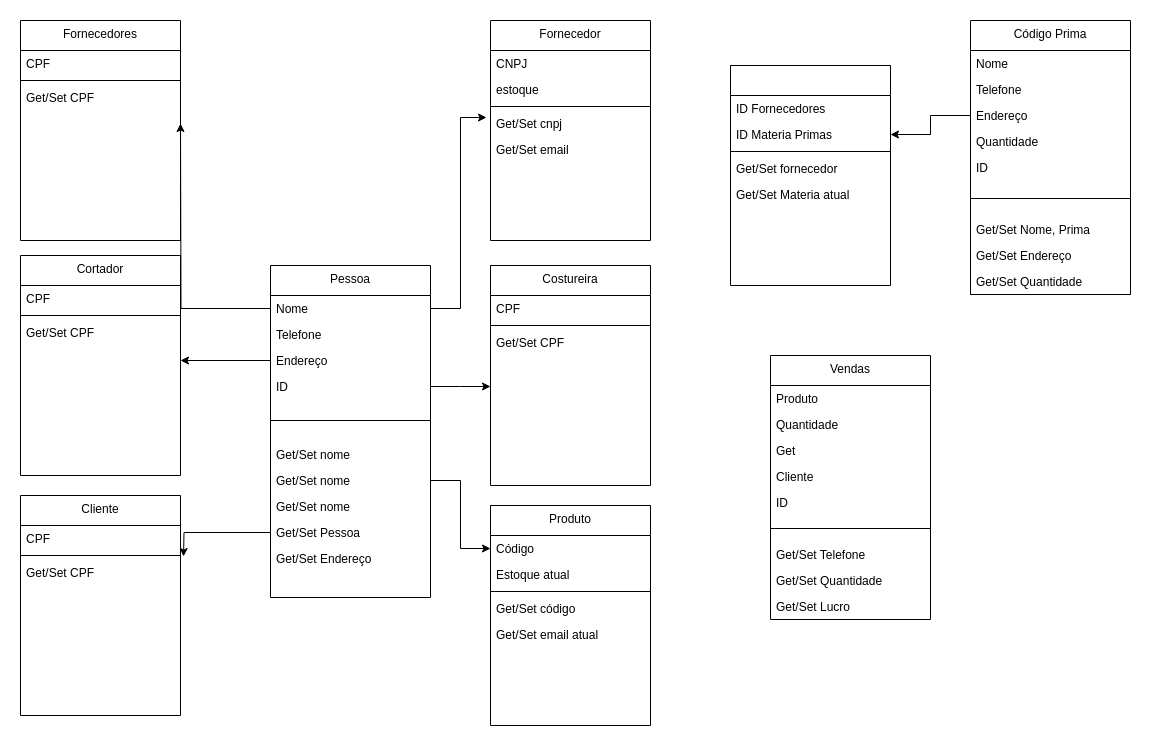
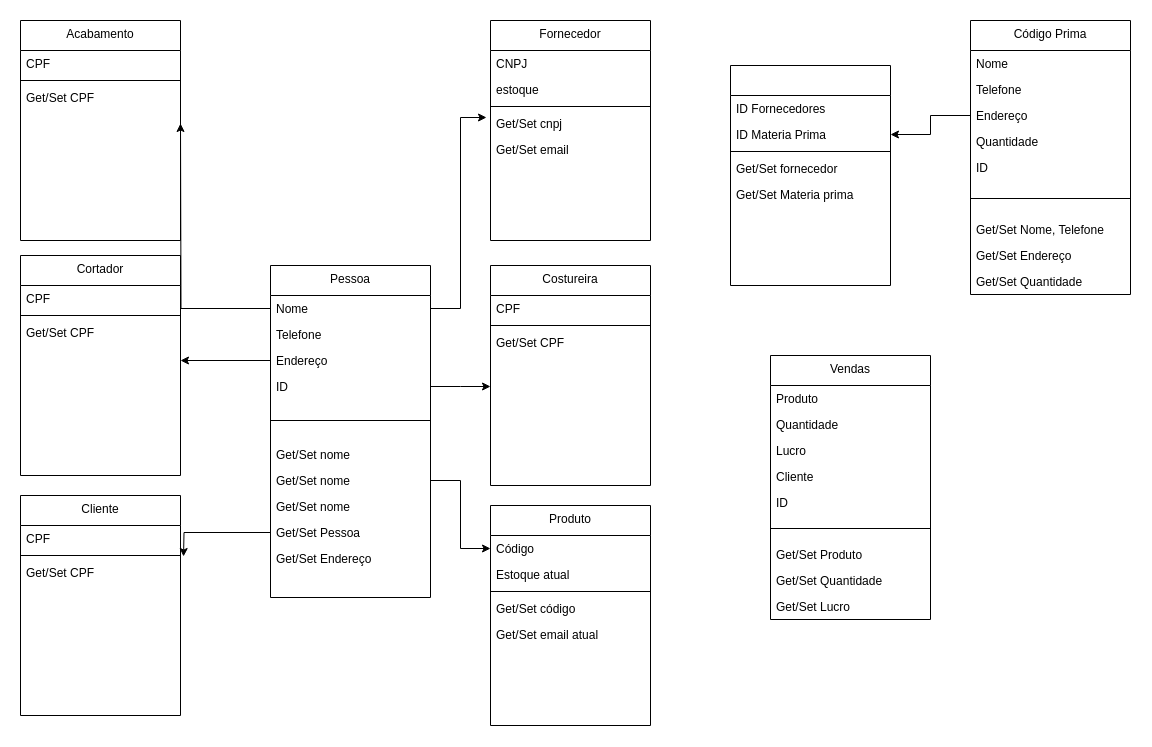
  <mxCell id="0" />
  <mxCell id="1" parent="0" />
  <mxCell id="2" value="Pessoa" style="swimlane;fontStyle=0;align=center;verticalAlign=top;childLayout=stackLayout;horizontal=1;startSize=30;horizontalStack=0;resizeParent=1;resizeLast=0;collapsible=1;marginBottom=0;rounded=0;shadow=0;strokeWidth=1;" vertex="1" parent="1"><mxGeometry x="270" y="265" width="160" height="332" as="geometry"><mxRectangle x="560" y="120" width="160" height="26" as="alternateBounds" /></mxGeometry></mxCell>
  <mxCell id="3" value="Nome" style="text;align=left;verticalAlign=top;spacingLeft=4;spacingRight=4;overflow=hidden;rotatable=0;points=[[0,0.5],[1,0.5]];portConstraint=eastwest;" vertex="1" parent="2"><mxGeometry y="30" width="160" height="26" as="geometry" /></mxCell>
  <mxCell id="4" value="Telefone" style="text;align=left;verticalAlign=top;spacingLeft=4;spacingRight=4;overflow=hidden;rotatable=0;points=[[0,0.5],[1,0.5]];portConstraint=eastwest;rounded=0;shadow=0;html=0;" vertex="1" parent="2"><mxGeometry y="56" width="160" height="26" as="geometry" /></mxCell>
  <mxCell id="5" style="edgeStyle=orthogonalEdgeStyle;rounded=0;orthogonalLoop=1;jettySize=auto;html=1;" edge="1" parent="2" source="6"><mxGeometry relative="1" as="geometry"><mxPoint x="-90" y="95" as="targetPoint" /></mxGeometry></mxCell>
  <mxCell id="6" value="Endereço" style="text;align=left;verticalAlign=top;spacingLeft=4;spacingRight=4;overflow=hidden;rotatable=0;points=[[0,0.5],[1,0.5]];portConstraint=eastwest;rounded=0;shadow=0;html=0;" vertex="1" parent="2"><mxGeometry y="82" width="160" height="26" as="geometry" /></mxCell>
  <mxCell id="7" style="edgeStyle=orthogonalEdgeStyle;rounded=0;orthogonalLoop=1;jettySize=auto;html=1;" edge="1" parent="2" source="8"><mxGeometry relative="1" as="geometry"><mxPoint x="220" y="121" as="targetPoint" /></mxGeometry></mxCell>
  <mxCell id="8" value="ID" style="text;align=left;verticalAlign=top;spacingLeft=4;spacingRight=4;overflow=hidden;rotatable=0;points=[[0,0.5],[1,0.5]];portConstraint=eastwest;rounded=0;shadow=0;html=0;" vertex="1" parent="2"><mxGeometry y="108" width="160" height="26" as="geometry" /></mxCell>
  <mxCell id="9" value="" style="line;html=1;strokeWidth=1;align=left;verticalAlign=middle;spacingTop=-1;spacingLeft=3;spacingRight=3;rotatable=0;labelPosition=right;points=[];portConstraint=eastwest;" vertex="1" parent="2"><mxGeometry y="134" width="160" height="42" as="geometry" /></mxCell>
  <mxCell id="10" value="Get/Set nome" style="text;align=left;verticalAlign=top;spacingLeft=4;spacingRight=4;overflow=hidden;rotatable=0;points=[[0,0.5],[1,0.5]];portConstraint=eastwest;" vertex="1" parent="2"><mxGeometry y="176" width="160" height="26" as="geometry" /></mxCell>
  <mxCell id="11" value="Get/Set nome" style="text;align=left;verticalAlign=top;spacingLeft=4;spacingRight=4;overflow=hidden;rotatable=0;points=[[0,0.5],[1,0.5]];portConstraint=eastwest;" vertex="1" parent="2"><mxGeometry y="202" width="160" height="26" as="geometry" /></mxCell>
  <mxCell id="12" value="Get/Set nome" style="text;align=left;verticalAlign=top;spacingLeft=4;spacingRight=4;overflow=hidden;rotatable=0;points=[[0,0.5],[1,0.5]];portConstraint=eastwest;" vertex="1" parent="2"><mxGeometry y="228" width="160" height="26" as="geometry" /></mxCell>
  <mxCell id="13" value="Get/Set Pessoa" style="text;align=left;verticalAlign=top;spacingLeft=4;spacingRight=4;overflow=hidden;rotatable=0;points=[[0,0.5],[1,0.5]];portConstraint=eastwest;" vertex="1" parent="2"><mxGeometry y="254" width="160" height="26" as="geometry" /></mxCell>
  <mxCell id="14" value="Get/Set Endereço" style="text;align=left;verticalAlign=top;spacingLeft=4;spacingRight=4;overflow=hidden;rotatable=0;points=[[0,0.5],[1,0.5]];portConstraint=eastwest;" vertex="1" parent="2"><mxGeometry y="280" width="160" height="26" as="geometry" /></mxCell>
  <mxCell id="15" value="Código Prima" style="swimlane;fontStyle=0;align=center;verticalAlign=top;childLayout=stackLayout;horizontal=1;startSize=30;horizontalStack=0;resizeParent=1;resizeLast=0;collapsible=1;marginBottom=0;rounded=0;shadow=0;strokeWidth=1;" vertex="1" parent="1"><mxGeometry x="970" y="20" width="160" height="274" as="geometry"><mxRectangle x="560" y="120" width="160" height="26" as="alternateBounds" /></mxGeometry></mxCell>
  <mxCell id="16" value="Nome" style="text;align=left;verticalAlign=top;spacingLeft=4;spacingRight=4;overflow=hidden;rotatable=0;points=[[0,0.5],[1,0.5]];portConstraint=eastwest;" vertex="1" parent="15"><mxGeometry y="30" width="160" height="26" as="geometry" /></mxCell>
  <mxCell id="17" value="Telefone" style="text;align=left;verticalAlign=top;spacingLeft=4;spacingRight=4;overflow=hidden;rotatable=0;points=[[0,0.5],[1,0.5]];portConstraint=eastwest;rounded=0;shadow=0;html=0;" vertex="1" parent="15"><mxGeometry y="56" width="160" height="26" as="geometry" /></mxCell>
  <mxCell id="18" value="Endereço" style="text;align=left;verticalAlign=top;spacingLeft=4;spacingRight=4;overflow=hidden;rotatable=0;points=[[0,0.5],[1,0.5]];portConstraint=eastwest;rounded=0;shadow=0;html=0;" vertex="1" parent="15"><mxGeometry y="82" width="160" height="26" as="geometry" /></mxCell>
  <mxCell id="19" value="Quantidade" style="text;align=left;verticalAlign=top;spacingLeft=4;spacingRight=4;overflow=hidden;rotatable=0;points=[[0,0.5],[1,0.5]];portConstraint=eastwest;rounded=0;shadow=0;html=0;" vertex="1" parent="15"><mxGeometry y="108" width="160" height="26" as="geometry" /></mxCell>
  <mxCell id="20" value="ID" style="text;align=left;verticalAlign=top;spacingLeft=4;spacingRight=4;overflow=hidden;rotatable=0;points=[[0,0.5],[1,0.5]];portConstraint=eastwest;rounded=0;shadow=0;html=0;" vertex="1" parent="15"><mxGeometry y="134" width="160" height="26" as="geometry" /></mxCell>
  <mxCell id="21" value="" style="line;html=1;strokeWidth=1;align=left;verticalAlign=middle;spacingTop=-1;spacingLeft=3;spacingRight=3;rotatable=0;labelPosition=right;points=[];portConstraint=eastwest;" vertex="1" parent="15"><mxGeometry y="160" width="160" height="36" as="geometry" /></mxCell>
- <mxCell id="22" value="Get/Set Nome, Prima" style="text;align=left;verticalAlign=top;spacingLeft=4;spacingRight=4;overflow=hidden;rotatable=0;points=[[0,0.5],[1,0.5]];portConstraint=eastwest;" vertex="1" parent="15"><mxGeometry y="196" width="160" height="26" as="geometry" /></mxCell>
+ <mxCell id="22" value="Get/Set Nome, Telefone" style="text;align=left;verticalAlign=top;spacingLeft=4;spacingRight=4;overflow=hidden;rotatable=0;points=[[0,0.5],[1,0.5]];portConstraint=eastwest;" vertex="1" parent="15"><mxGeometry y="196" width="160" height="26" as="geometry" /></mxCell>
  <mxCell id="23" value="Get/Set Endereço" style="text;align=left;verticalAlign=top;spacingLeft=4;spacingRight=4;overflow=hidden;rotatable=0;points=[[0,0.5],[1,0.5]];portConstraint=eastwest;" vertex="1" parent="15"><mxGeometry y="222" width="160" height="26" as="geometry" /></mxCell>
  <mxCell id="24" value="Get/Set Quantidade" style="text;align=left;verticalAlign=top;spacingLeft=4;spacingRight=4;overflow=hidden;rotatable=0;points=[[0,0.5],[1,0.5]];portConstraint=eastwest;" vertex="1" parent="15"><mxGeometry y="248" width="160" height="26" as="geometry" /></mxCell>
  <mxCell id="25" value="Produto" style="swimlane;fontStyle=0;align=center;verticalAlign=top;childLayout=stackLayout;horizontal=1;startSize=30;horizontalStack=0;resizeParent=1;resizeLast=0;collapsible=1;marginBottom=0;rounded=0;shadow=0;strokeWidth=1;" vertex="1" parent="1"><mxGeometry x="490" y="505" width="160" height="220" as="geometry"><mxRectangle x="560" y="120" width="160" height="26" as="alternateBounds" /></mxGeometry></mxCell>
  <mxCell id="26" value="Código" style="text;align=left;verticalAlign=top;spacingLeft=4;spacingRight=4;overflow=hidden;rotatable=0;points=[[0,0.5],[1,0.5]];portConstraint=eastwest;rounded=0;shadow=0;html=0;" vertex="1" parent="25"><mxGeometry y="30" width="160" height="26" as="geometry" /></mxCell>
  <mxCell id="27" value="Estoque atual" style="text;align=left;verticalAlign=top;spacingLeft=4;spacingRight=4;overflow=hidden;rotatable=0;points=[[0,0.5],[1,0.5]];portConstraint=eastwest;rounded=0;shadow=0;html=0;" vertex="1" parent="25"><mxGeometry y="56" width="160" height="26" as="geometry" /></mxCell>
  <mxCell id="28" value="" style="line;html=1;strokeWidth=1;align=left;verticalAlign=middle;spacingTop=-1;spacingLeft=3;spacingRight=3;rotatable=0;labelPosition=right;points=[];portConstraint=eastwest;" vertex="1" parent="25"><mxGeometry y="82" width="160" height="8" as="geometry" /></mxCell>
  <mxCell id="29" value="Get/Set código" style="text;align=left;verticalAlign=top;spacingLeft=4;spacingRight=4;overflow=hidden;rotatable=0;points=[[0,0.5],[1,0.5]];portConstraint=eastwest;" vertex="1" parent="25"><mxGeometry y="90" width="160" height="26" as="geometry" /></mxCell>
  <mxCell id="30" value="Get/Set email atual " style="text;align=left;verticalAlign=top;spacingLeft=4;spacingRight=4;overflow=hidden;rotatable=0;points=[[0,0.5],[1,0.5]];portConstraint=eastwest;" vertex="1" parent="25"><mxGeometry y="116" width="160" height="26" as="geometry" /></mxCell>
- <mxCell id="31" value="Fornecedores" style="swimlane;fontStyle=0;align=center;verticalAlign=top;childLayout=stackLayout;horizontal=1;startSize=30;horizontalStack=0;resizeParent=1;resizeLast=0;collapsible=1;marginBottom=0;rounded=0;shadow=0;strokeWidth=1;" vertex="1" parent="1"><mxGeometry x="20" y="20" width="160" height="220" as="geometry"><mxRectangle x="560" y="120" width="160" height="26" as="alternateBounds" /></mxGeometry></mxCell>
+ <mxCell id="31" value="Acabamento" style="swimlane;fontStyle=0;align=center;verticalAlign=top;childLayout=stackLayout;horizontal=1;startSize=30;horizontalStack=0;resizeParent=1;resizeLast=0;collapsible=1;marginBottom=0;rounded=0;shadow=0;strokeWidth=1;" vertex="1" parent="1"><mxGeometry x="20" y="20" width="160" height="220" as="geometry"><mxRectangle x="560" y="120" width="160" height="26" as="alternateBounds" /></mxGeometry></mxCell>
  <mxCell id="32" value="CPF" style="text;align=left;verticalAlign=top;spacingLeft=4;spacingRight=4;overflow=hidden;rotatable=0;points=[[0,0.5],[1,0.5]];portConstraint=eastwest;" vertex="1" parent="31"><mxGeometry y="30" width="160" height="26" as="geometry" /></mxCell>
  <mxCell id="33" value="" style="line;html=1;strokeWidth=1;align=left;verticalAlign=middle;spacingTop=-1;spacingLeft=3;spacingRight=3;rotatable=0;labelPosition=right;points=[];portConstraint=eastwest;" vertex="1" parent="31"><mxGeometry y="56" width="160" height="8" as="geometry" /></mxCell>
  <mxCell id="34" value="Get/Set CPF" style="text;align=left;verticalAlign=top;spacingLeft=4;spacingRight=4;overflow=hidden;rotatable=0;points=[[0,0.5],[1,0.5]];portConstraint=eastwest;" vertex="1" parent="31"><mxGeometry y="64" width="160" height="26" as="geometry" /></mxCell>
  <mxCell id="35" value="Cortador" style="swimlane;fontStyle=0;align=center;verticalAlign=top;childLayout=stackLayout;horizontal=1;startSize=30;horizontalStack=0;resizeParent=1;resizeLast=0;collapsible=1;marginBottom=0;rounded=0;shadow=0;strokeWidth=1;" vertex="1" parent="1"><mxGeometry x="20" y="255" width="160" height="220" as="geometry"><mxRectangle x="560" y="120" width="160" height="26" as="alternateBounds" /></mxGeometry></mxCell>
  <mxCell id="36" value="CPF" style="text;align=left;verticalAlign=top;spacingLeft=4;spacingRight=4;overflow=hidden;rotatable=0;points=[[0,0.5],[1,0.5]];portConstraint=eastwest;rounded=0;shadow=0;html=0;" vertex="1" parent="35"><mxGeometry y="30" width="160" height="26" as="geometry" /></mxCell>
  <mxCell id="37" value="" style="line;html=1;strokeWidth=1;align=left;verticalAlign=middle;spacingTop=-1;spacingLeft=3;spacingRight=3;rotatable=0;labelPosition=right;points=[];portConstraint=eastwest;" vertex="1" parent="35"><mxGeometry y="56" width="160" height="8" as="geometry" /></mxCell>
  <mxCell id="38" value="Get/Set CPF" style="text;align=left;verticalAlign=top;spacingLeft=4;spacingRight=4;overflow=hidden;rotatable=0;points=[[0,0.5],[1,0.5]];portConstraint=eastwest;" vertex="1" parent="35"><mxGeometry y="64" width="160" height="26" as="geometry" /></mxCell>
  <mxCell id="39" value="Costureira" style="swimlane;fontStyle=0;align=center;verticalAlign=top;childLayout=stackLayout;horizontal=1;startSize=30;horizontalStack=0;resizeParent=1;resizeLast=0;collapsible=1;marginBottom=0;rounded=0;shadow=0;strokeWidth=1;" vertex="1" parent="1"><mxGeometry x="490" y="265" width="160" height="220" as="geometry"><mxRectangle x="560" y="120" width="160" height="26" as="alternateBounds" /></mxGeometry></mxCell>
  <mxCell id="40" value="CPF" style="text;align=left;verticalAlign=top;spacingLeft=4;spacingRight=4;overflow=hidden;rotatable=0;points=[[0,0.5],[1,0.5]];portConstraint=eastwest;" vertex="1" parent="39"><mxGeometry y="30" width="160" height="26" as="geometry" /></mxCell>
  <mxCell id="41" value="" style="line;html=1;strokeWidth=1;align=left;verticalAlign=middle;spacingTop=-1;spacingLeft=3;spacingRight=3;rotatable=0;labelPosition=right;points=[];portConstraint=eastwest;" vertex="1" parent="39"><mxGeometry y="56" width="160" height="8" as="geometry" /></mxCell>
  <mxCell id="42" value="Get/Set CPF" style="text;align=left;verticalAlign=top;spacingLeft=4;spacingRight=4;overflow=hidden;rotatable=0;points=[[0,0.5],[1,0.5]];portConstraint=eastwest;" vertex="1" parent="39"><mxGeometry y="64" width="160" height="26" as="geometry" /></mxCell>
  <mxCell id="43" value="Cliente" style="swimlane;fontStyle=0;align=center;verticalAlign=top;childLayout=stackLayout;horizontal=1;startSize=30;horizontalStack=0;resizeParent=1;resizeLast=0;collapsible=1;marginBottom=0;rounded=0;shadow=0;strokeWidth=1;" vertex="1" parent="1"><mxGeometry x="20" y="495" width="160" height="220" as="geometry"><mxRectangle x="560" y="120" width="160" height="26" as="alternateBounds" /></mxGeometry></mxCell>
  <mxCell id="44" value="CPF" style="text;align=left;verticalAlign=top;spacingLeft=4;spacingRight=4;overflow=hidden;rotatable=0;points=[[0,0.5],[1,0.5]];portConstraint=eastwest;" vertex="1" parent="43"><mxGeometry y="30" width="160" height="26" as="geometry" /></mxCell>
  <mxCell id="45" value="" style="line;html=1;strokeWidth=1;align=left;verticalAlign=middle;spacingTop=-1;spacingLeft=3;spacingRight=3;rotatable=0;labelPosition=right;points=[];portConstraint=eastwest;" vertex="1" parent="43"><mxGeometry y="56" width="160" height="8" as="geometry" /></mxCell>
  <mxCell id="46" value="Get/Set CPF" style="text;align=left;verticalAlign=top;spacingLeft=4;spacingRight=4;overflow=hidden;rotatable=0;points=[[0,0.5],[1,0.5]];portConstraint=eastwest;" vertex="1" parent="43"><mxGeometry y="64" width="160" height="26" as="geometry" /></mxCell>
  <mxCell id="47" value="Vendas" style="swimlane;fontStyle=0;align=center;verticalAlign=top;childLayout=stackLayout;horizontal=1;startSize=30;horizontalStack=0;resizeParent=1;resizeLast=0;collapsible=1;marginBottom=0;rounded=0;shadow=0;strokeWidth=1;" vertex="1" parent="1"><mxGeometry x="770" y="355" width="160" height="264" as="geometry"><mxRectangle x="560" y="120" width="160" height="26" as="alternateBounds" /></mxGeometry></mxCell>
  <mxCell id="48" value="Produto" style="text;align=left;verticalAlign=top;spacingLeft=4;spacingRight=4;overflow=hidden;rotatable=0;points=[[0,0.5],[1,0.5]];portConstraint=eastwest;" vertex="1" parent="47"><mxGeometry y="30" width="160" height="26" as="geometry" /></mxCell>
  <mxCell id="49" value="Quantidade" style="text;align=left;verticalAlign=top;spacingLeft=4;spacingRight=4;overflow=hidden;rotatable=0;points=[[0,0.5],[1,0.5]];portConstraint=eastwest;rounded=0;shadow=0;html=0;" vertex="1" parent="47"><mxGeometry y="56" width="160" height="26" as="geometry" /></mxCell>
- <mxCell id="50" value="Get" style="text;align=left;verticalAlign=top;spacingLeft=4;spacingRight=4;overflow=hidden;rotatable=0;points=[[0,0.5],[1,0.5]];portConstraint=eastwest;rounded=0;shadow=0;html=0;" vertex="1" parent="47"><mxGeometry y="82" width="160" height="26" as="geometry" /></mxCell>
+ <mxCell id="50" value="Lucro" style="text;align=left;verticalAlign=top;spacingLeft=4;spacingRight=4;overflow=hidden;rotatable=0;points=[[0,0.5],[1,0.5]];portConstraint=eastwest;rounded=0;shadow=0;html=0;" vertex="1" parent="47"><mxGeometry y="82" width="160" height="26" as="geometry" /></mxCell>
  <mxCell id="51" value="Cliente" style="text;align=left;verticalAlign=top;spacingLeft=4;spacingRight=4;overflow=hidden;rotatable=0;points=[[0,0.5],[1,0.5]];portConstraint=eastwest;rounded=0;shadow=0;html=0;" vertex="1" parent="47"><mxGeometry y="108" width="160" height="26" as="geometry" /></mxCell>
  <mxCell id="52" value="ID" style="text;align=left;verticalAlign=top;spacingLeft=4;spacingRight=4;overflow=hidden;rotatable=0;points=[[0,0.5],[1,0.5]];portConstraint=eastwest;" vertex="1" parent="47"><mxGeometry y="134" width="160" height="26" as="geometry" /></mxCell>
  <mxCell id="53" value="" style="line;html=1;strokeWidth=1;align=left;verticalAlign=middle;spacingTop=-1;spacingLeft=3;spacingRight=3;rotatable=0;labelPosition=right;points=[];portConstraint=eastwest;" vertex="1" parent="47"><mxGeometry y="160" width="160" height="26" as="geometry" /></mxCell>
- <mxCell id="54" value="Get/Set Telefone" style="text;align=left;verticalAlign=top;spacingLeft=4;spacingRight=4;overflow=hidden;rotatable=0;points=[[0,0.5],[1,0.5]];portConstraint=eastwest;" vertex="1" parent="47"><mxGeometry y="186" width="160" height="26" as="geometry" /></mxCell>
+ <mxCell id="54" value="Get/Set Produto" style="text;align=left;verticalAlign=top;spacingLeft=4;spacingRight=4;overflow=hidden;rotatable=0;points=[[0,0.5],[1,0.5]];portConstraint=eastwest;" vertex="1" parent="47"><mxGeometry y="186" width="160" height="26" as="geometry" /></mxCell>
  <mxCell id="55" value="Get/Set Quantidade" style="text;align=left;verticalAlign=top;spacingLeft=4;spacingRight=4;overflow=hidden;rotatable=0;points=[[0,0.5],[1,0.5]];portConstraint=eastwest;" vertex="1" parent="47"><mxGeometry y="212" width="160" height="26" as="geometry" /></mxCell>
  <mxCell id="56" value="Get/Set Lucro" style="text;align=left;verticalAlign=top;spacingLeft=4;spacingRight=4;overflow=hidden;rotatable=0;points=[[0,0.5],[1,0.5]];portConstraint=eastwest;" vertex="1" parent="47"><mxGeometry y="238" width="160" height="26" as="geometry" /></mxCell>
  <mxCell id="57" value="Fornecedor" style="swimlane;fontStyle=0;align=center;verticalAlign=top;childLayout=stackLayout;horizontal=1;startSize=30;horizontalStack=0;resizeParent=1;resizeLast=0;collapsible=1;marginBottom=0;rounded=0;shadow=0;strokeWidth=1;" vertex="1" parent="1"><mxGeometry x="490" y="20" width="160" height="220" as="geometry"><mxRectangle x="560" y="120" width="160" height="26" as="alternateBounds" /></mxGeometry></mxCell>
  <mxCell id="58" value="CNPJ" style="text;align=left;verticalAlign=top;spacingLeft=4;spacingRight=4;overflow=hidden;rotatable=0;points=[[0,0.5],[1,0.5]];portConstraint=eastwest;" vertex="1" parent="57"><mxGeometry y="30" width="160" height="26" as="geometry" /></mxCell>
  <mxCell id="59" value="estoque" style="text;align=left;verticalAlign=top;spacingLeft=4;spacingRight=4;overflow=hidden;rotatable=0;points=[[0,0.5],[1,0.5]];portConstraint=eastwest;rounded=0;shadow=0;html=0;" vertex="1" parent="57"><mxGeometry y="56" width="160" height="26" as="geometry" /></mxCell>
  <mxCell id="60" value="" style="line;html=1;strokeWidth=1;align=left;verticalAlign=middle;spacingTop=-1;spacingLeft=3;spacingRight=3;rotatable=0;labelPosition=right;points=[];portConstraint=eastwest;" vertex="1" parent="57"><mxGeometry y="82" width="160" height="8" as="geometry" /></mxCell>
  <mxCell id="61" value="Get/Set cnpj" style="text;align=left;verticalAlign=top;spacingLeft=4;spacingRight=4;overflow=hidden;rotatable=0;points=[[0,0.5],[1,0.5]];portConstraint=eastwest;" vertex="1" parent="57"><mxGeometry y="90" width="160" height="26" as="geometry" /></mxCell>
  <mxCell id="62" value="Get/Set email" style="text;align=left;verticalAlign=top;spacingLeft=4;spacingRight=4;overflow=hidden;rotatable=0;points=[[0,0.5],[1,0.5]];portConstraint=eastwest;" vertex="1" parent="57"><mxGeometry y="116" width="160" height="26" as="geometry" /></mxCell>
  <mxCell id="63" style="edgeStyle=orthogonalEdgeStyle;rounded=0;orthogonalLoop=1;jettySize=auto;html=1;entryX=1.019;entryY=0.192;entryDx=0;entryDy=0;entryPerimeter=0;" edge="1" parent="1" source="13"><mxGeometry relative="1" as="geometry"><mxPoint x="183.04" y="555.992" as="targetPoint" /></mxGeometry></mxCell>
  <mxCell id="64" style="edgeStyle=orthogonalEdgeStyle;rounded=0;orthogonalLoop=1;jettySize=auto;html=1;entryX=-0.025;entryY=0.269;entryDx=0;entryDy=0;entryPerimeter=0;" edge="1" parent="1" source="3" target="61"><mxGeometry relative="1" as="geometry" /></mxCell>
  <mxCell id="65" style="edgeStyle=orthogonalEdgeStyle;rounded=0;orthogonalLoop=1;jettySize=auto;html=1;entryX=0;entryY=0.5;entryDx=0;entryDy=0;" edge="1" parent="1" source="11" target="26"><mxGeometry relative="1" as="geometry" /></mxCell>
  <mxCell id="66" style="edgeStyle=orthogonalEdgeStyle;rounded=0;orthogonalLoop=1;jettySize=auto;html=1;entryX=1;entryY=0.5;entryDx=0;entryDy=0;" edge="1" parent="1" source="3"><mxGeometry relative="1" as="geometry"><mxPoint x="180" y="123" as="targetPoint" /></mxGeometry></mxCell>
  <mxCell id="67" value="" style="swimlane;fontStyle=0;align=center;verticalAlign=top;childLayout=stackLayout;horizontal=1;startSize=30;horizontalStack=0;resizeParent=1;resizeLast=0;collapsible=1;marginBottom=0;rounded=0;shadow=0;strokeWidth=1;" vertex="1" parent="1"><mxGeometry x="730" y="65" width="160" height="220" as="geometry"><mxRectangle x="560" y="120" width="160" height="26" as="alternateBounds" /></mxGeometry></mxCell>
  <mxCell id="68" value="ID Fornecedores" style="text;align=left;verticalAlign=top;spacingLeft=4;spacingRight=4;overflow=hidden;rotatable=0;points=[[0,0.5],[1,0.5]];portConstraint=eastwest;" vertex="1" parent="67"><mxGeometry y="30" width="160" height="26" as="geometry" /></mxCell>
- <mxCell id="69" value="ID Materia Primas" style="text;align=left;verticalAlign=top;spacingLeft=4;spacingRight=4;overflow=hidden;rotatable=0;points=[[0,0.5],[1,0.5]];portConstraint=eastwest;rounded=0;shadow=0;html=0;" vertex="1" parent="67"><mxGeometry y="56" width="160" height="26" as="geometry" /></mxCell>
+ <mxCell id="69" value="ID Materia Prima" style="text;align=left;verticalAlign=top;spacingLeft=4;spacingRight=4;overflow=hidden;rotatable=0;points=[[0,0.5],[1,0.5]];portConstraint=eastwest;rounded=0;shadow=0;html=0;" vertex="1" parent="67"><mxGeometry y="56" width="160" height="26" as="geometry" /></mxCell>
  <mxCell id="70" value="" style="line;html=1;strokeWidth=1;align=left;verticalAlign=middle;spacingTop=-1;spacingLeft=3;spacingRight=3;rotatable=0;labelPosition=right;points=[];portConstraint=eastwest;" vertex="1" parent="67"><mxGeometry y="82" width="160" height="8" as="geometry" /></mxCell>
  <mxCell id="71" value="Get/Set fornecedor" style="text;align=left;verticalAlign=top;spacingLeft=4;spacingRight=4;overflow=hidden;rotatable=0;points=[[0,0.5],[1,0.5]];portConstraint=eastwest;" vertex="1" parent="67"><mxGeometry y="90" width="160" height="26" as="geometry" /></mxCell>
- <mxCell id="72" value="Get/Set Materia atual" style="text;align=left;verticalAlign=top;spacingLeft=4;spacingRight=4;overflow=hidden;rotatable=0;points=[[0,0.5],[1,0.5]];portConstraint=eastwest;" vertex="1" parent="67"><mxGeometry y="116" width="160" height="26" as="geometry" /></mxCell>
+ <mxCell id="72" value="Get/Set Materia prima" style="text;align=left;verticalAlign=top;spacingLeft=4;spacingRight=4;overflow=hidden;rotatable=0;points=[[0,0.5],[1,0.5]];portConstraint=eastwest;" vertex="1" parent="67"><mxGeometry y="116" width="160" height="26" as="geometry" /></mxCell>
  <mxCell id="73" style="edgeStyle=orthogonalEdgeStyle;rounded=0;orthogonalLoop=1;jettySize=auto;html=1;entryX=1;entryY=0.5;entryDx=0;entryDy=0;" edge="1" parent="1" source="18" target="69"><mxGeometry relative="1" as="geometry" /></mxCell>
